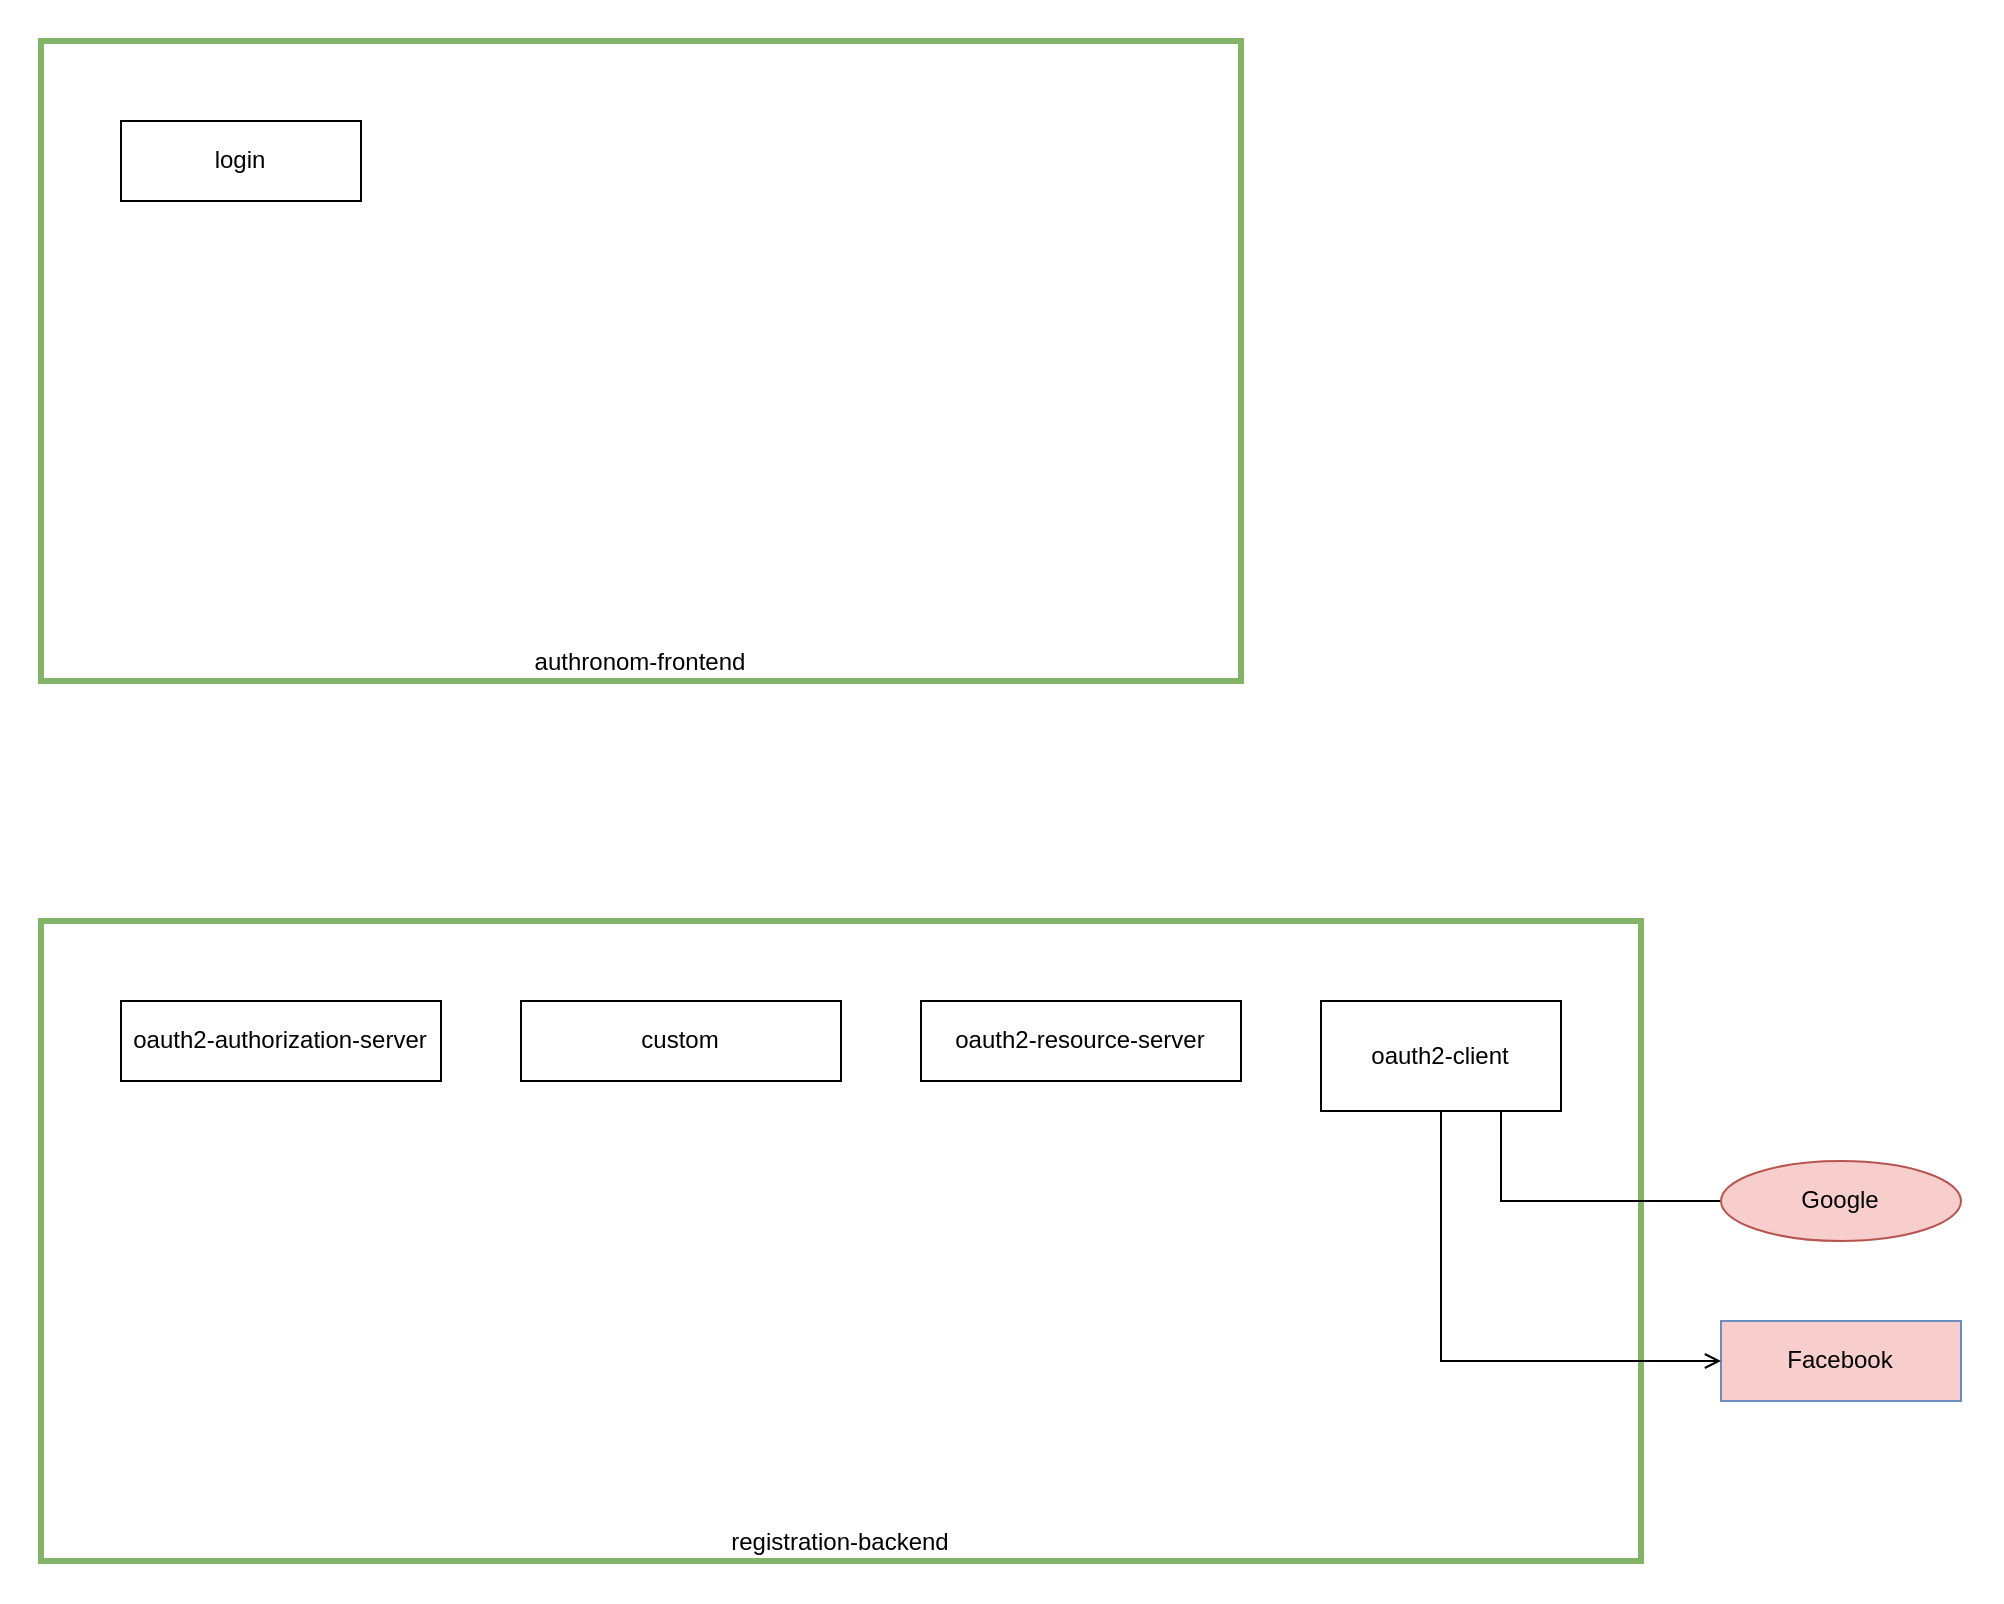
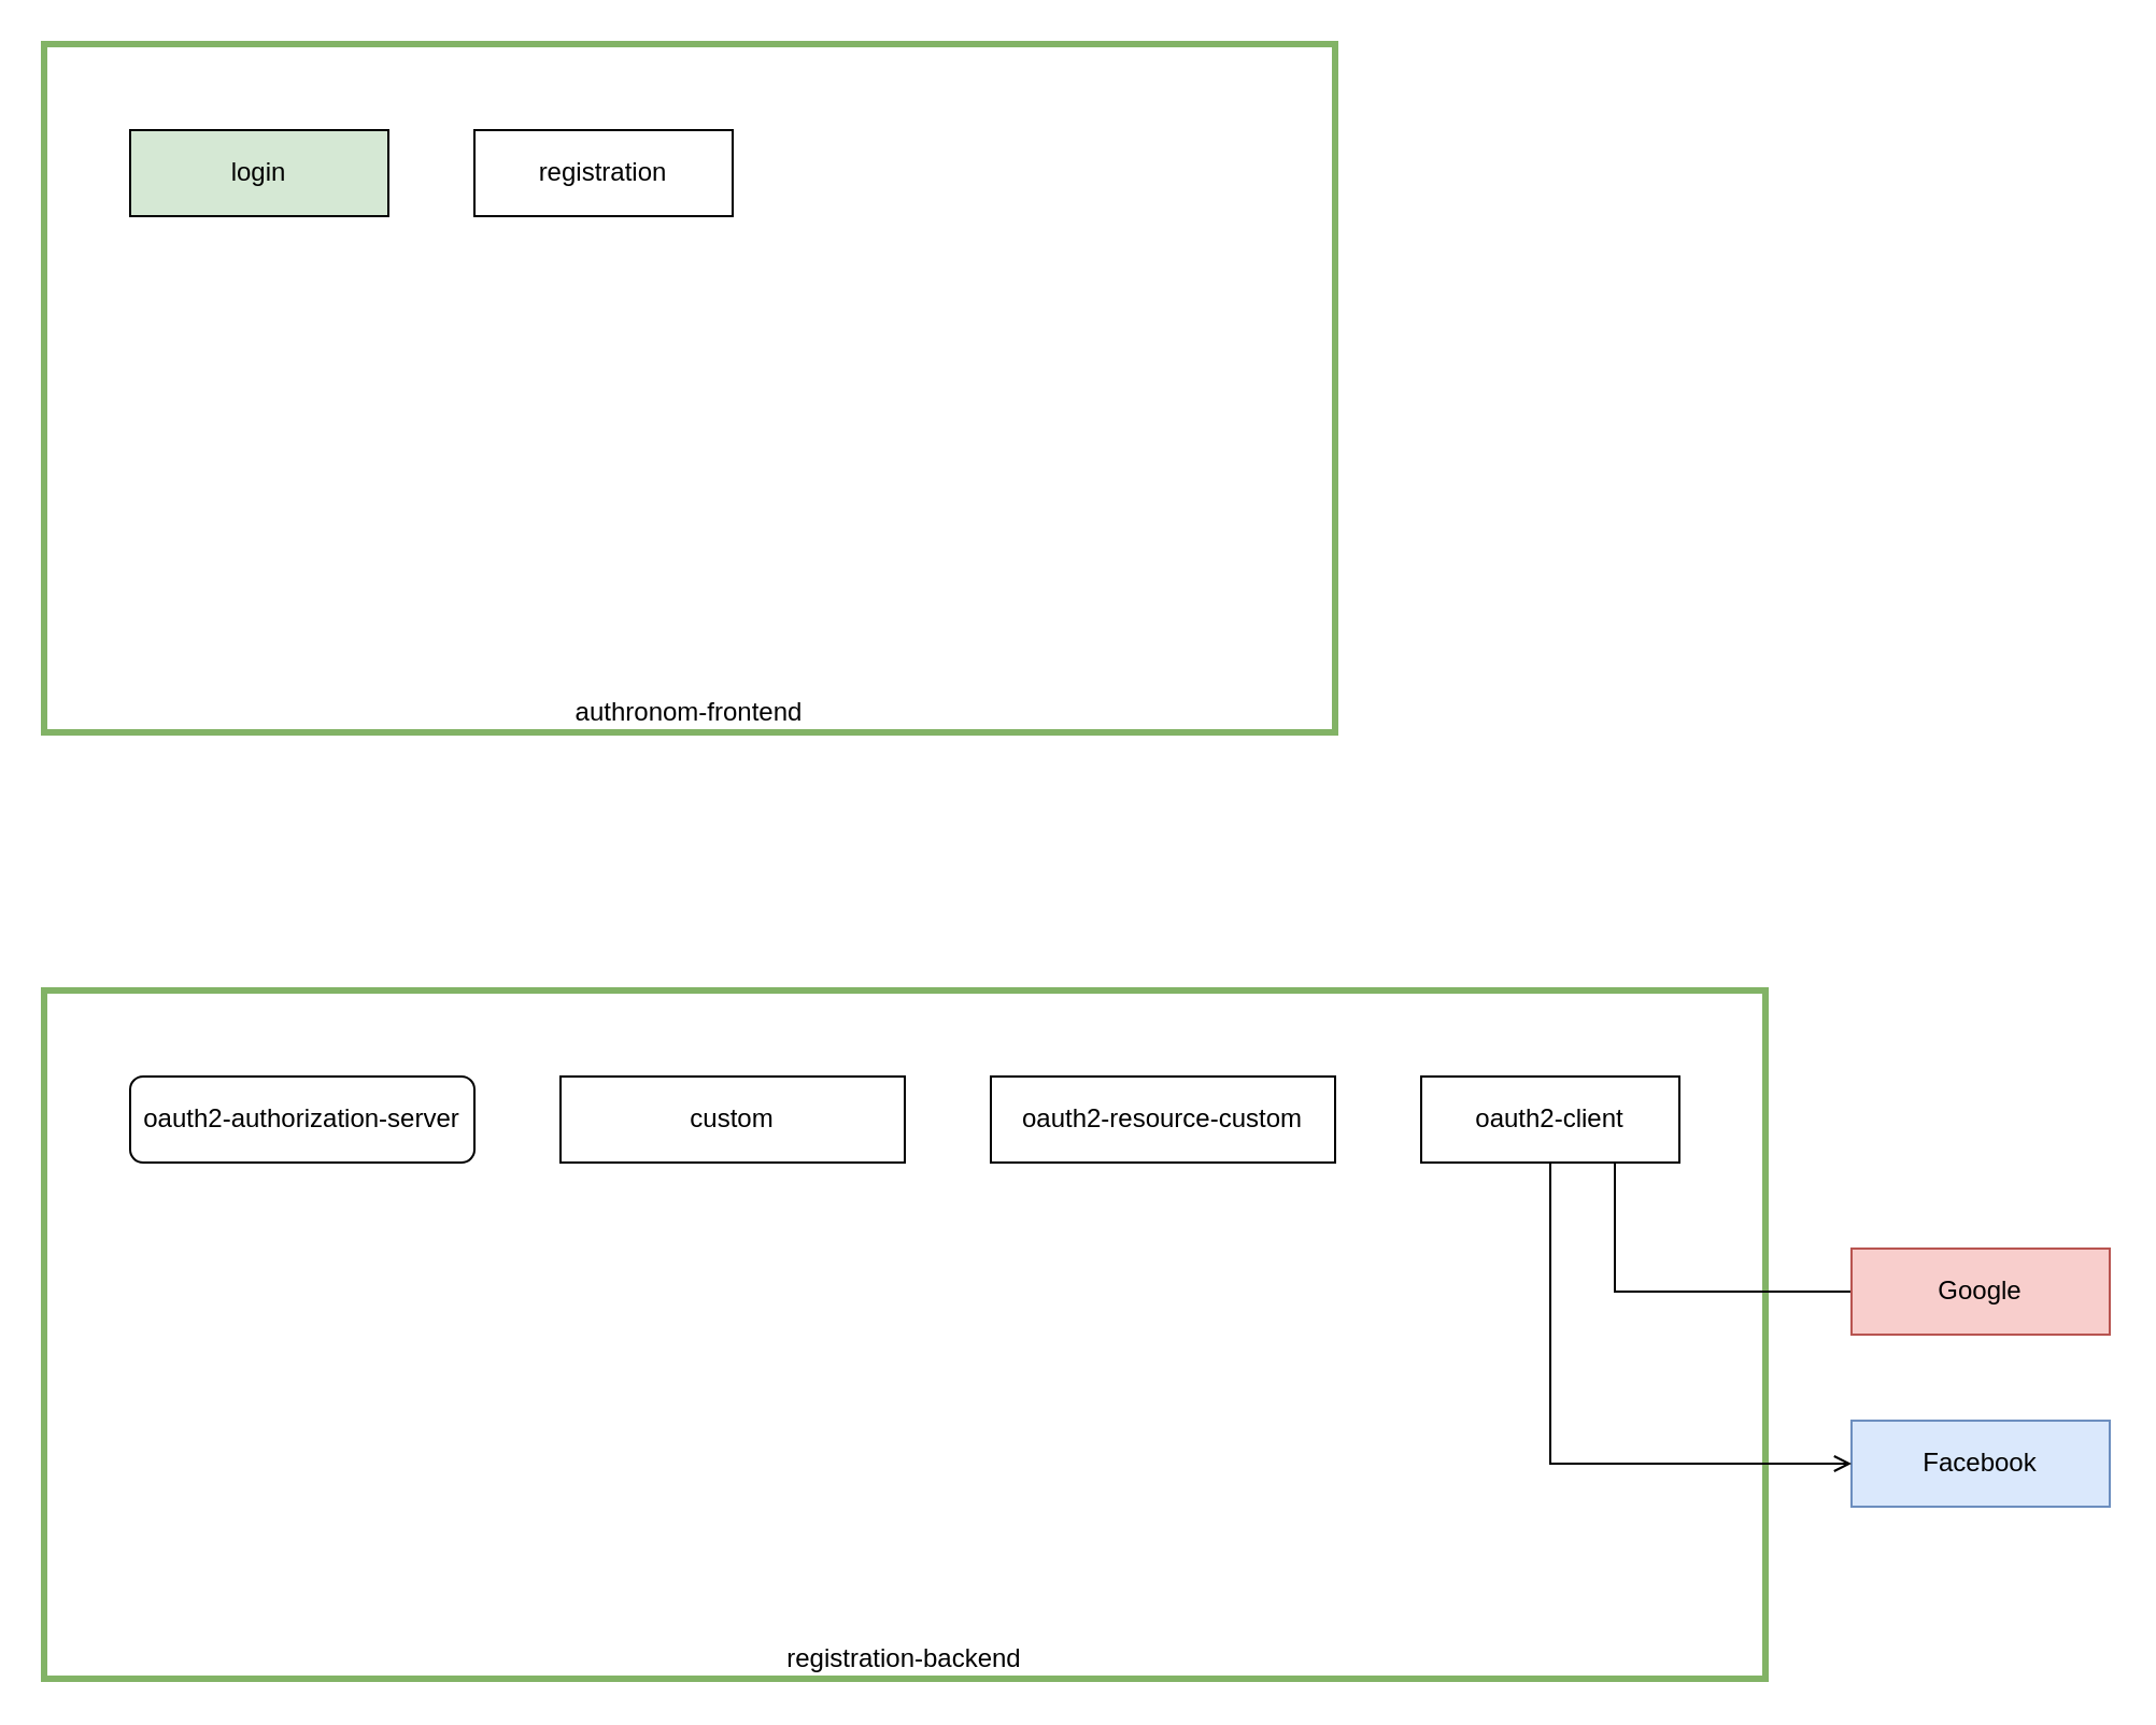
  <mxCell id="0" />
  <mxCell id="1" parent="0" />
  <mxCell id="2" value="registration-backend" style="rounded=0;whiteSpace=wrap;html=1;fillColor=none;strokeColor=#82b366;verticalAlign=bottom;strokeWidth=3;" parent="1" vertex="1"><mxGeometry x="20" y="460" width="800" height="320" as="geometry" /></mxCell>
- <mxCell id="3" value="oauth2-authorization-server" style="rounded=0;whiteSpace=wrap;html=1;" parent="1" vertex="1"><mxGeometry x="60" y="500" width="160" height="40" as="geometry" /></mxCell>
+ <mxCell id="3" value="oauth2-authorization-server" style="whiteSpace=wrap;html=1;rounded=1;" parent="1" vertex="1"><mxGeometry x="60" y="500" width="160" height="40" as="geometry" /></mxCell>
  <mxCell id="4" style="edgeStyle=orthogonalEdgeStyle;rounded=0;orthogonalLoop=1;jettySize=auto;html=1;exitX=0.5;exitY=1;exitDx=0;exitDy=0;" parent="1" source="3" target="3" edge="1"><mxGeometry relative="1" as="geometry" /></mxCell>
- <mxCell id="5" value="oauth2-resource-server" style="rounded=0;whiteSpace=wrap;html=1;" parent="1" vertex="1"><mxGeometry x="460" y="500" width="160" height="40" as="geometry" /></mxCell>
+ <mxCell id="5" value="oauth2-resource-custom" style="rounded=0;whiteSpace=wrap;html=1;" parent="1" vertex="1"><mxGeometry x="460" y="500" width="160" height="40" as="geometry" /></mxCell>
  <mxCell id="6" value="authronom-frontend" style="rounded=0;whiteSpace=wrap;html=1;fillColor=none;strokeColor=#82b366;verticalAlign=bottom;strokeWidth=3;" parent="1" vertex="1"><mxGeometry x="20" y="20" width="600" height="320" as="geometry" /></mxCell>
- <mxCell id="7" value="login" style="rounded=0;whiteSpace=wrap;html=1;" parent="1" vertex="1"><mxGeometry x="60" y="60" width="120" height="40" as="geometry" /></mxCell>
+ <mxCell id="7" value="login" style="rounded=0;whiteSpace=wrap;html=1;fillColor=#d5e8d4;" parent="1" vertex="1"><mxGeometry x="60" y="60" width="120" height="40" as="geometry" /></mxCell>
  <mxCell id="8" style="edgeStyle=orthogonalEdgeStyle;rounded=0;orthogonalLoop=1;jettySize=auto;html=1;exitX=0.5;exitY=1;exitDx=0;exitDy=0;" parent="1" source="7" target="7" edge="1"><mxGeometry relative="1" as="geometry" /></mxCell>
- <mxCell id="10" value="Facebook" style="rounded=0;whiteSpace=wrap;html=1;fillColor=#f8cecc;strokeColor=#6c8ebf;" parent="1" vertex="1"><mxGeometry x="860" y="660" width="120" height="40" as="geometry" /></mxCell>
- <mxCell id="11" value="oauth2-client" style="rounded=0;whiteSpace=wrap;html=1;" parent="1" vertex="1"><mxGeometry x="660" y="500" width="120" height="55" as="geometry" /></mxCell>
+ <mxCell id="9" value="registration" style="rounded=0;whiteSpace=wrap;html=1;" parent="1" vertex="1"><mxGeometry x="220" y="60" width="120" height="40" as="geometry" /></mxCell>
+ <mxCell id="10" value="Facebook" style="rounded=0;whiteSpace=wrap;html=1;fillColor=#dae8fc;strokeColor=#6c8ebf;" parent="1" vertex="1"><mxGeometry x="860" y="660" width="120" height="40" as="geometry" /></mxCell>
+ <mxCell id="11" value="oauth2-client" style="rounded=0;whiteSpace=wrap;html=1;" parent="1" vertex="1"><mxGeometry x="660" y="500" width="120" height="40" as="geometry" /></mxCell>
  <mxCell id="12" style="edgeStyle=orthogonalEdgeStyle;rounded=0;orthogonalLoop=1;jettySize=auto;html=1;entryX=0;entryY=0.5;entryDx=0;entryDy=0;exitX=0.75;exitY=1;exitDx=0;exitDy=0;endArrow=none;" parent="1" source="11" target="14" edge="1"><mxGeometry relative="1" as="geometry" /></mxCell>
  <mxCell id="13" style="edgeStyle=orthogonalEdgeStyle;rounded=0;orthogonalLoop=1;jettySize=auto;html=1;entryX=0;entryY=0.5;entryDx=0;entryDy=0;exitX=0.5;exitY=1;exitDx=0;exitDy=0;endArrow=open;" parent="1" source="11" target="10" edge="1"><mxGeometry relative="1" as="geometry"><mxPoint x="730" y="580" as="targetPoint" /><Array as="points"><mxPoint x="720" y="680" /></Array></mxGeometry></mxCell>
- <mxCell id="14" value="Google" style="ellipse;whiteSpace=wrap;html=1;fillColor=#f8cecc;strokeColor=#b85450;" parent="1" vertex="1"><mxGeometry x="860" y="580" width="120" height="40" as="geometry" /></mxCell>
+ <mxCell id="14" value="Google" style="rounded=0;whiteSpace=wrap;html=1;fillColor=#f8cecc;strokeColor=#b85450;" parent="1" vertex="1"><mxGeometry x="860" y="580" width="120" height="40" as="geometry" /></mxCell>
  <mxCell id="15" value="custom" style="rounded=0;whiteSpace=wrap;html=1;" parent="1" vertex="1"><mxGeometry x="260" y="500" width="160" height="40" as="geometry" /></mxCell>
